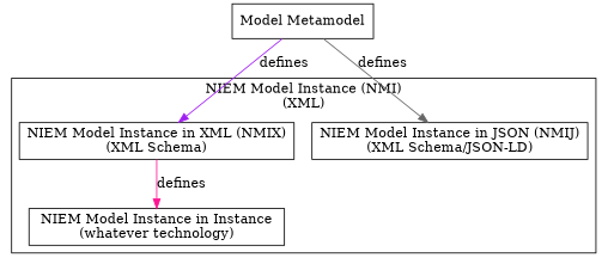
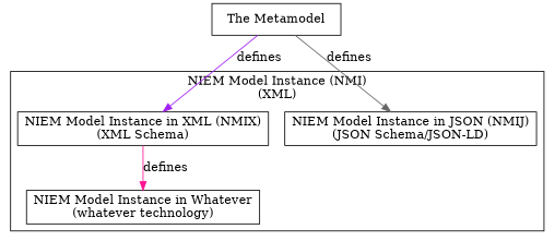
  digraph {
    compound=true
    node [shape=box]
    n1 [label="NIEM Model Instance in XML (NMIX)\n(XML Schema)"]
-   n2 [label="NIEM Model Instance in JSON (NMIJ)\n(XML Schema/JSON-LD)"]
-   n3 [label="NIEM Model Instance in Instance\n(whatever technology)"]
-   n4 [label="Model Metamodel"]
+   n2 [label="NIEM Model Instance in JSON (NMIJ)\n(JSON Schema/JSON-LD)"]
+   n3 [label="NIEM Model Instance in Whatever\n(whatever technology)"]
+   n4 [label="The Metamodel"]
    subgraph cluster_1 {
      label="NIEM Model Instance (NMI)\n(XML)"
      n1
      n2
      n3
    }
    n1 -> n3 [color=deeppink label=defines]
    n4 -> n1 [color=purple label=defines]
    n4 -> n2 [color=gray40 label=defines]
  }
